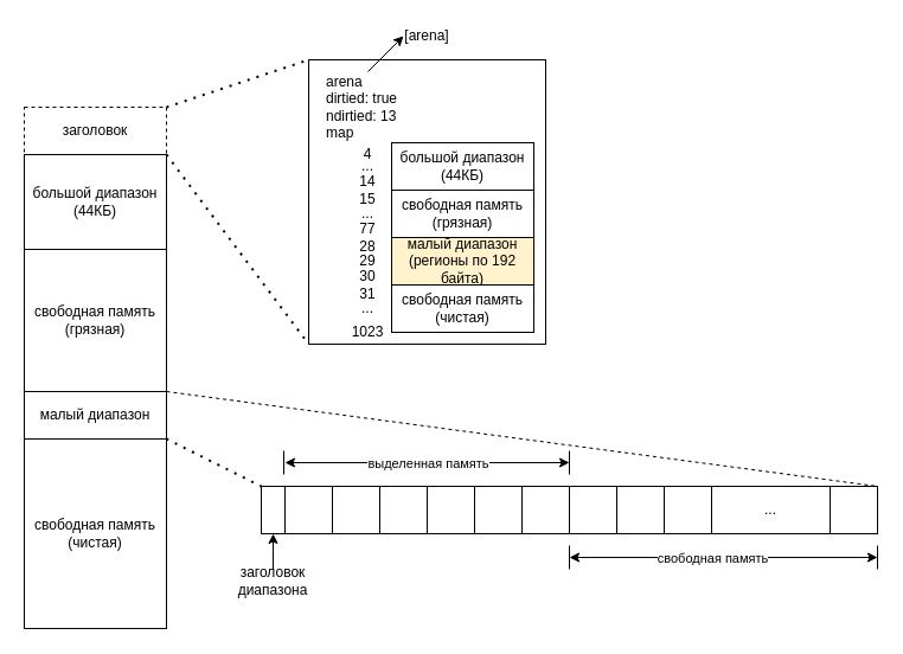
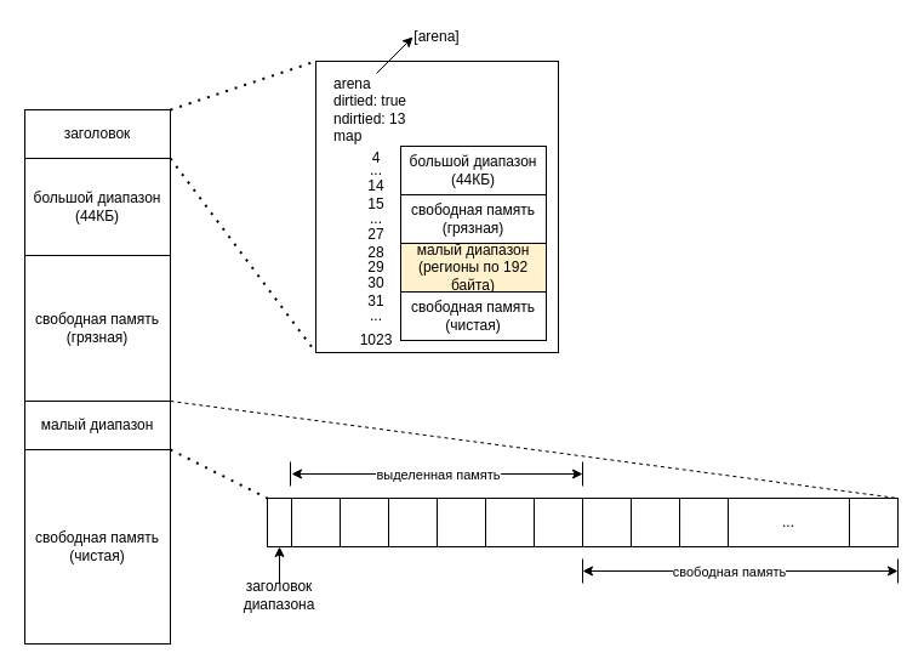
  <mxCell id="0" />
  <mxCell id="1" parent="0" />
- <mxCell id="2" value="заголовок" style="rounded=0;whiteSpace=wrap;html=1;dashed=1;" vertex="1" parent="1"><mxGeometry x="20" y="90" width="120" height="40" as="geometry" /></mxCell>
+ <mxCell id="2" value="заголовок" style="rounded=0;whiteSpace=wrap;html=1;" vertex="1" parent="1"><mxGeometry x="20" y="90" width="120" height="40" as="geometry" /></mxCell>
  <mxCell id="3" value="большой диапазон (44КБ)" style="rounded=0;whiteSpace=wrap;html=1;" vertex="1" parent="1"><mxGeometry x="20" y="130" width="120" height="80" as="geometry" /></mxCell>
  <mxCell id="4" value="свободная память (грязная)" style="rounded=0;whiteSpace=wrap;html=1;" vertex="1" parent="1"><mxGeometry x="20" y="210" width="120" height="120" as="geometry" /></mxCell>
  <mxCell id="5" value="малый диапазон" style="rounded=0;whiteSpace=wrap;html=1;" vertex="1" parent="1"><mxGeometry x="20" y="330" width="120" height="40" as="geometry" /></mxCell>
  <mxCell id="6" value="свободная память (чистая)" style="rounded=0;whiteSpace=wrap;html=1;" vertex="1" parent="1"><mxGeometry x="20" y="370" width="120" height="160" as="geometry" /></mxCell>
  <mxCell id="7" value="" style="rounded=0;whiteSpace=wrap;html=1;" vertex="1" parent="1"><mxGeometry x="260" y="50" width="200" height="240" as="geometry" /></mxCell>
  <mxCell id="8" value="большой диапазон (44КБ)" style="rounded=0;whiteSpace=wrap;html=1;" vertex="1" parent="1"><mxGeometry x="330" y="120" width="120" height="40" as="geometry" /></mxCell>
  <mxCell id="9" value="свободная память (грязная)" style="rounded=0;whiteSpace=wrap;html=1;" vertex="1" parent="1"><mxGeometry x="330" y="160" width="120" height="40" as="geometry" /></mxCell>
  <mxCell id="10" value="малый диапазон (регионы по 192 байта)" style="rounded=0;whiteSpace=wrap;html=1;fillColor=#fff2cc;" vertex="1" parent="1"><mxGeometry x="330" y="200" width="120" height="40" as="geometry" /></mxCell>
  <mxCell id="11" value="свободная память (чистая)" style="rounded=0;whiteSpace=wrap;html=1;" vertex="1" parent="1"><mxGeometry x="330" y="240" width="120" height="40" as="geometry" /></mxCell>
  <mxCell id="12" value="&lt;div align=&quot;left&quot;&gt;arena&lt;/div&gt;&lt;div align=&quot;left&quot;&gt;dirtied: true&lt;/div&gt;&lt;div align=&quot;left&quot;&gt;ndirtied: 13&lt;/div&gt;&lt;div align=&quot;left&quot;&gt;map&lt;br&gt;&lt;/div&gt;" style="text;html=1;strokeColor=none;fillColor=none;align=center;verticalAlign=middle;whiteSpace=wrap;rounded=0;" vertex="1" parent="1"><mxGeometry x="270" y="60" width="70" height="60" as="geometry" /></mxCell>
  <mxCell id="13" value="4" style="text;html=1;strokeColor=none;fillColor=none;align=center;verticalAlign=middle;whiteSpace=wrap;rounded=0;" vertex="1" parent="1"><mxGeometry x="290" y="120" width="40" height="20" as="geometry" /></mxCell>
  <mxCell id="14" value="&lt;div&gt;14&lt;br&gt;15&lt;br&gt;&lt;/div&gt;" style="text;html=1;strokeColor=none;fillColor=none;align=center;verticalAlign=middle;whiteSpace=wrap;rounded=0;" vertex="1" parent="1"><mxGeometry x="290" y="150" width="40" height="20" as="geometry" /></mxCell>
  <mxCell id="15" value="&lt;div align=&quot;center&quot;&gt;...&lt;/div&gt;" style="text;html=1;strokeColor=none;fillColor=none;align=center;verticalAlign=middle;whiteSpace=wrap;rounded=0;" vertex="1" parent="1"><mxGeometry x="290" y="130" width="40" height="20" as="geometry" /></mxCell>
- <mxCell id="16" value="&lt;div&gt;77&lt;/div&gt;&lt;div&gt;28&lt;br&gt;&lt;/div&gt;" style="text;html=1;strokeColor=none;fillColor=none;align=center;verticalAlign=middle;whiteSpace=wrap;rounded=0;" vertex="1" parent="1"><mxGeometry x="290" y="190" width="40" height="20" as="geometry" /></mxCell>
+ <mxCell id="16" value="&lt;div&gt;27&lt;/div&gt;&lt;div&gt;28&lt;br&gt;&lt;/div&gt;" style="text;html=1;strokeColor=none;fillColor=none;align=center;verticalAlign=middle;whiteSpace=wrap;rounded=0;" vertex="1" parent="1"><mxGeometry x="290" y="190" width="40" height="20" as="geometry" /></mxCell>
  <mxCell id="17" value="&lt;div align=&quot;center&quot;&gt;...&lt;/div&gt;" style="text;html=1;strokeColor=none;fillColor=none;align=center;verticalAlign=middle;whiteSpace=wrap;rounded=0;" vertex="1" parent="1"><mxGeometry x="290" y="170" width="40" height="20" as="geometry" /></mxCell>
  <mxCell id="18" value="&lt;div&gt;30&lt;/div&gt;&lt;div&gt;31&lt;br&gt;&lt;/div&gt;" style="text;html=1;strokeColor=none;fillColor=none;align=center;verticalAlign=middle;whiteSpace=wrap;rounded=0;" vertex="1" parent="1"><mxGeometry x="290" y="230" width="40" height="20" as="geometry" /></mxCell>
  <mxCell id="19" value="29" style="text;html=1;strokeColor=none;fillColor=none;align=center;verticalAlign=middle;whiteSpace=wrap;rounded=0;" vertex="1" parent="1"><mxGeometry x="290" y="210" width="40" height="20" as="geometry" /></mxCell>
  <mxCell id="20" value="1023" style="text;html=1;strokeColor=none;fillColor=none;align=center;verticalAlign=middle;whiteSpace=wrap;rounded=0;" vertex="1" parent="1"><mxGeometry x="290" y="270" width="40" height="20" as="geometry" /></mxCell>
  <mxCell id="21" value="&lt;div align=&quot;center&quot;&gt;...&lt;/div&gt;" style="text;html=1;strokeColor=none;fillColor=none;align=center;verticalAlign=middle;whiteSpace=wrap;rounded=0;" vertex="1" parent="1"><mxGeometry x="290" y="250" width="40" height="20" as="geometry" /></mxCell>
  <mxCell id="22" value="" style="rounded=0;whiteSpace=wrap;html=1;" vertex="1" parent="1"><mxGeometry x="220" y="410" width="20" height="40" as="geometry" /></mxCell>
  <mxCell id="23" value="" style="rounded=0;whiteSpace=wrap;html=1;" vertex="1" parent="1"><mxGeometry x="240" y="410" width="40" height="40" as="geometry" /></mxCell>
  <mxCell id="24" value="" style="rounded=0;whiteSpace=wrap;html=1;" vertex="1" parent="1"><mxGeometry x="280" y="410" width="40" height="40" as="geometry" /></mxCell>
  <mxCell id="25" value="" style="rounded=0;whiteSpace=wrap;html=1;" vertex="1" parent="1"><mxGeometry x="320" y="410" width="40" height="40" as="geometry" /></mxCell>
  <mxCell id="26" value="" style="rounded=0;whiteSpace=wrap;html=1;" vertex="1" parent="1"><mxGeometry x="360" y="410" width="40" height="40" as="geometry" /></mxCell>
  <mxCell id="27" value="" style="rounded=0;whiteSpace=wrap;html=1;" vertex="1" parent="1"><mxGeometry x="400" y="410" width="40" height="40" as="geometry" /></mxCell>
  <mxCell id="28" value="" style="rounded=0;whiteSpace=wrap;html=1;" vertex="1" parent="1"><mxGeometry x="440" y="410" width="40" height="40" as="geometry" /></mxCell>
  <mxCell id="29" value="" style="rounded=0;whiteSpace=wrap;html=1;" vertex="1" parent="1"><mxGeometry x="480" y="410" width="40" height="40" as="geometry" /></mxCell>
  <mxCell id="30" value="" style="rounded=0;whiteSpace=wrap;html=1;" vertex="1" parent="1"><mxGeometry x="520" y="410" width="40" height="40" as="geometry" /></mxCell>
  <mxCell id="31" value="" style="rounded=0;whiteSpace=wrap;html=1;" vertex="1" parent="1"><mxGeometry x="560" y="410" width="40" height="40" as="geometry" /></mxCell>
  <mxCell id="32" value="..." style="rounded=0;whiteSpace=wrap;html=1;" vertex="1" parent="1"><mxGeometry x="600" y="410" width="100" height="40" as="geometry" /></mxCell>
  <mxCell id="33" value="" style="rounded=0;whiteSpace=wrap;html=1;" vertex="1" parent="1"><mxGeometry x="700" y="410" width="40" height="40" as="geometry" /></mxCell>
  <mxCell id="34" value="[arena]" style="text;html=1;strokeColor=none;fillColor=none;align=center;verticalAlign=middle;whiteSpace=wrap;rounded=0;" vertex="1" parent="1"><mxGeometry x="340" y="20" width="40" height="20" as="geometry" /></mxCell>
  <mxCell id="35" value="" style="endArrow=classic;html=1;" edge="1" parent="1"><mxGeometry width="50" height="50" relative="1" as="geometry"><mxPoint x="310" y="60" as="sourcePoint" /><mxPoint x="340" y="30" as="targetPoint" /></mxGeometry></mxCell>
  <mxCell id="36" value="" style="endArrow=none;dashed=1;html=1;dashPattern=1 3;strokeWidth=2;exitX=1;exitY=0;exitDx=0;exitDy=0;entryX=0;entryY=0;entryDx=0;entryDy=0;" edge="1" parent="1" source="2" target="7"><mxGeometry width="50" height="50" relative="1" as="geometry"><mxPoint x="160" y="130" as="sourcePoint" /><mxPoint x="210" y="80" as="targetPoint" /></mxGeometry></mxCell>
  <mxCell id="37" value="" style="endArrow=none;dashed=1;html=1;dashPattern=1 3;strokeWidth=2;exitX=1;exitY=0;exitDx=0;exitDy=0;entryX=0;entryY=1;entryDx=0;entryDy=0;" edge="1" parent="1" source="3" target="7"><mxGeometry width="50" height="50" relative="1" as="geometry"><mxPoint x="200" y="260" as="sourcePoint" /><mxPoint x="250" y="210" as="targetPoint" /></mxGeometry></mxCell>
  <mxCell id="38" value="" style="endArrow=none;dashed=1;html=1;exitX=1;exitY=0;exitDx=0;exitDy=0;entryX=1;entryY=0;entryDx=0;entryDy=0;" edge="1" parent="1" source="5" target="33"><mxGeometry width="50" height="50" relative="1" as="geometry"><mxPoint x="190" y="370" as="sourcePoint" /><mxPoint x="240" y="320" as="targetPoint" /></mxGeometry></mxCell>
  <mxCell id="39" value="" style="endArrow=none;dashed=1;html=1;dashPattern=1 3;strokeWidth=2;exitX=1;exitY=0;exitDx=0;exitDy=0;entryX=0;entryY=0;entryDx=0;entryDy=0;" edge="1" parent="1" source="6" target="22"><mxGeometry width="50" height="50" relative="1" as="geometry"><mxPoint x="180" y="410" as="sourcePoint" /><mxPoint x="230" y="360" as="targetPoint" /></mxGeometry></mxCell>
  <mxCell id="40" style="edgeStyle=orthogonalEdgeStyle;rounded=0;orthogonalLoop=1;jettySize=auto;html=1;" edge="1" parent="1" source="41" target="22"><mxGeometry relative="1" as="geometry" /></mxCell>
  <mxCell id="41" value="заголовок диапазона" style="text;html=1;strokeColor=none;fillColor=none;align=center;verticalAlign=middle;whiteSpace=wrap;rounded=0;" vertex="1" parent="1"><mxGeometry x="210" y="480" width="40" height="20" as="geometry" /></mxCell>
  <mxCell id="42" value="" style="endArrow=none;html=1;" edge="1" parent="1"><mxGeometry width="50" height="50" relative="1" as="geometry"><mxPoint x="239" y="400" as="sourcePoint" /><mxPoint x="239" y="380" as="targetPoint" /></mxGeometry></mxCell>
  <mxCell id="43" value="" style="endArrow=none;html=1;" edge="1" parent="1"><mxGeometry width="50" height="50" relative="1" as="geometry"><mxPoint x="480" y="400" as="sourcePoint" /><mxPoint x="480" y="380" as="targetPoint" /></mxGeometry></mxCell>
  <mxCell id="44" value="" style="endArrow=classic;startArrow=classic;html=1;" edge="1" parent="1"><mxGeometry width="50" height="50" relative="1" as="geometry"><mxPoint x="240" y="390" as="sourcePoint" /><mxPoint x="480" y="390" as="targetPoint" /></mxGeometry></mxCell>
  <mxCell id="45" value="выделенная память" style="edgeLabel;html=1;align=center;verticalAlign=middle;resizable=0;points=[];" vertex="1" connectable="0" parent="44"><mxGeometry x="-0.1" y="-2" relative="1" as="geometry"><mxPoint x="12" y="-2" as="offset" /></mxGeometry></mxCell>
  <mxCell id="46" value="" style="endArrow=none;html=1;" edge="1" parent="1"><mxGeometry width="50" height="50" relative="1" as="geometry"><mxPoint x="480" y="480" as="sourcePoint" /><mxPoint x="480" y="460" as="targetPoint" /></mxGeometry></mxCell>
  <mxCell id="47" value="" style="endArrow=none;html=1;" edge="1" parent="1"><mxGeometry width="50" height="50" relative="1" as="geometry"><mxPoint x="740" y="480" as="sourcePoint" /><mxPoint x="740" y="460" as="targetPoint" /></mxGeometry></mxCell>
  <mxCell id="48" value="" style="endArrow=classic;startArrow=classic;html=1;" edge="1" parent="1"><mxGeometry width="50" height="50" relative="1" as="geometry"><mxPoint x="480" y="470" as="sourcePoint" /><mxPoint x="740" y="470" as="targetPoint" /></mxGeometry></mxCell>
  <mxCell id="49" value="свободная память" style="edgeLabel;html=1;align=center;verticalAlign=middle;resizable=0;points=[];" vertex="1" connectable="0" parent="48"><mxGeometry x="0.131" relative="1" as="geometry"><mxPoint x="-27" as="offset" /></mxGeometry></mxCell>
